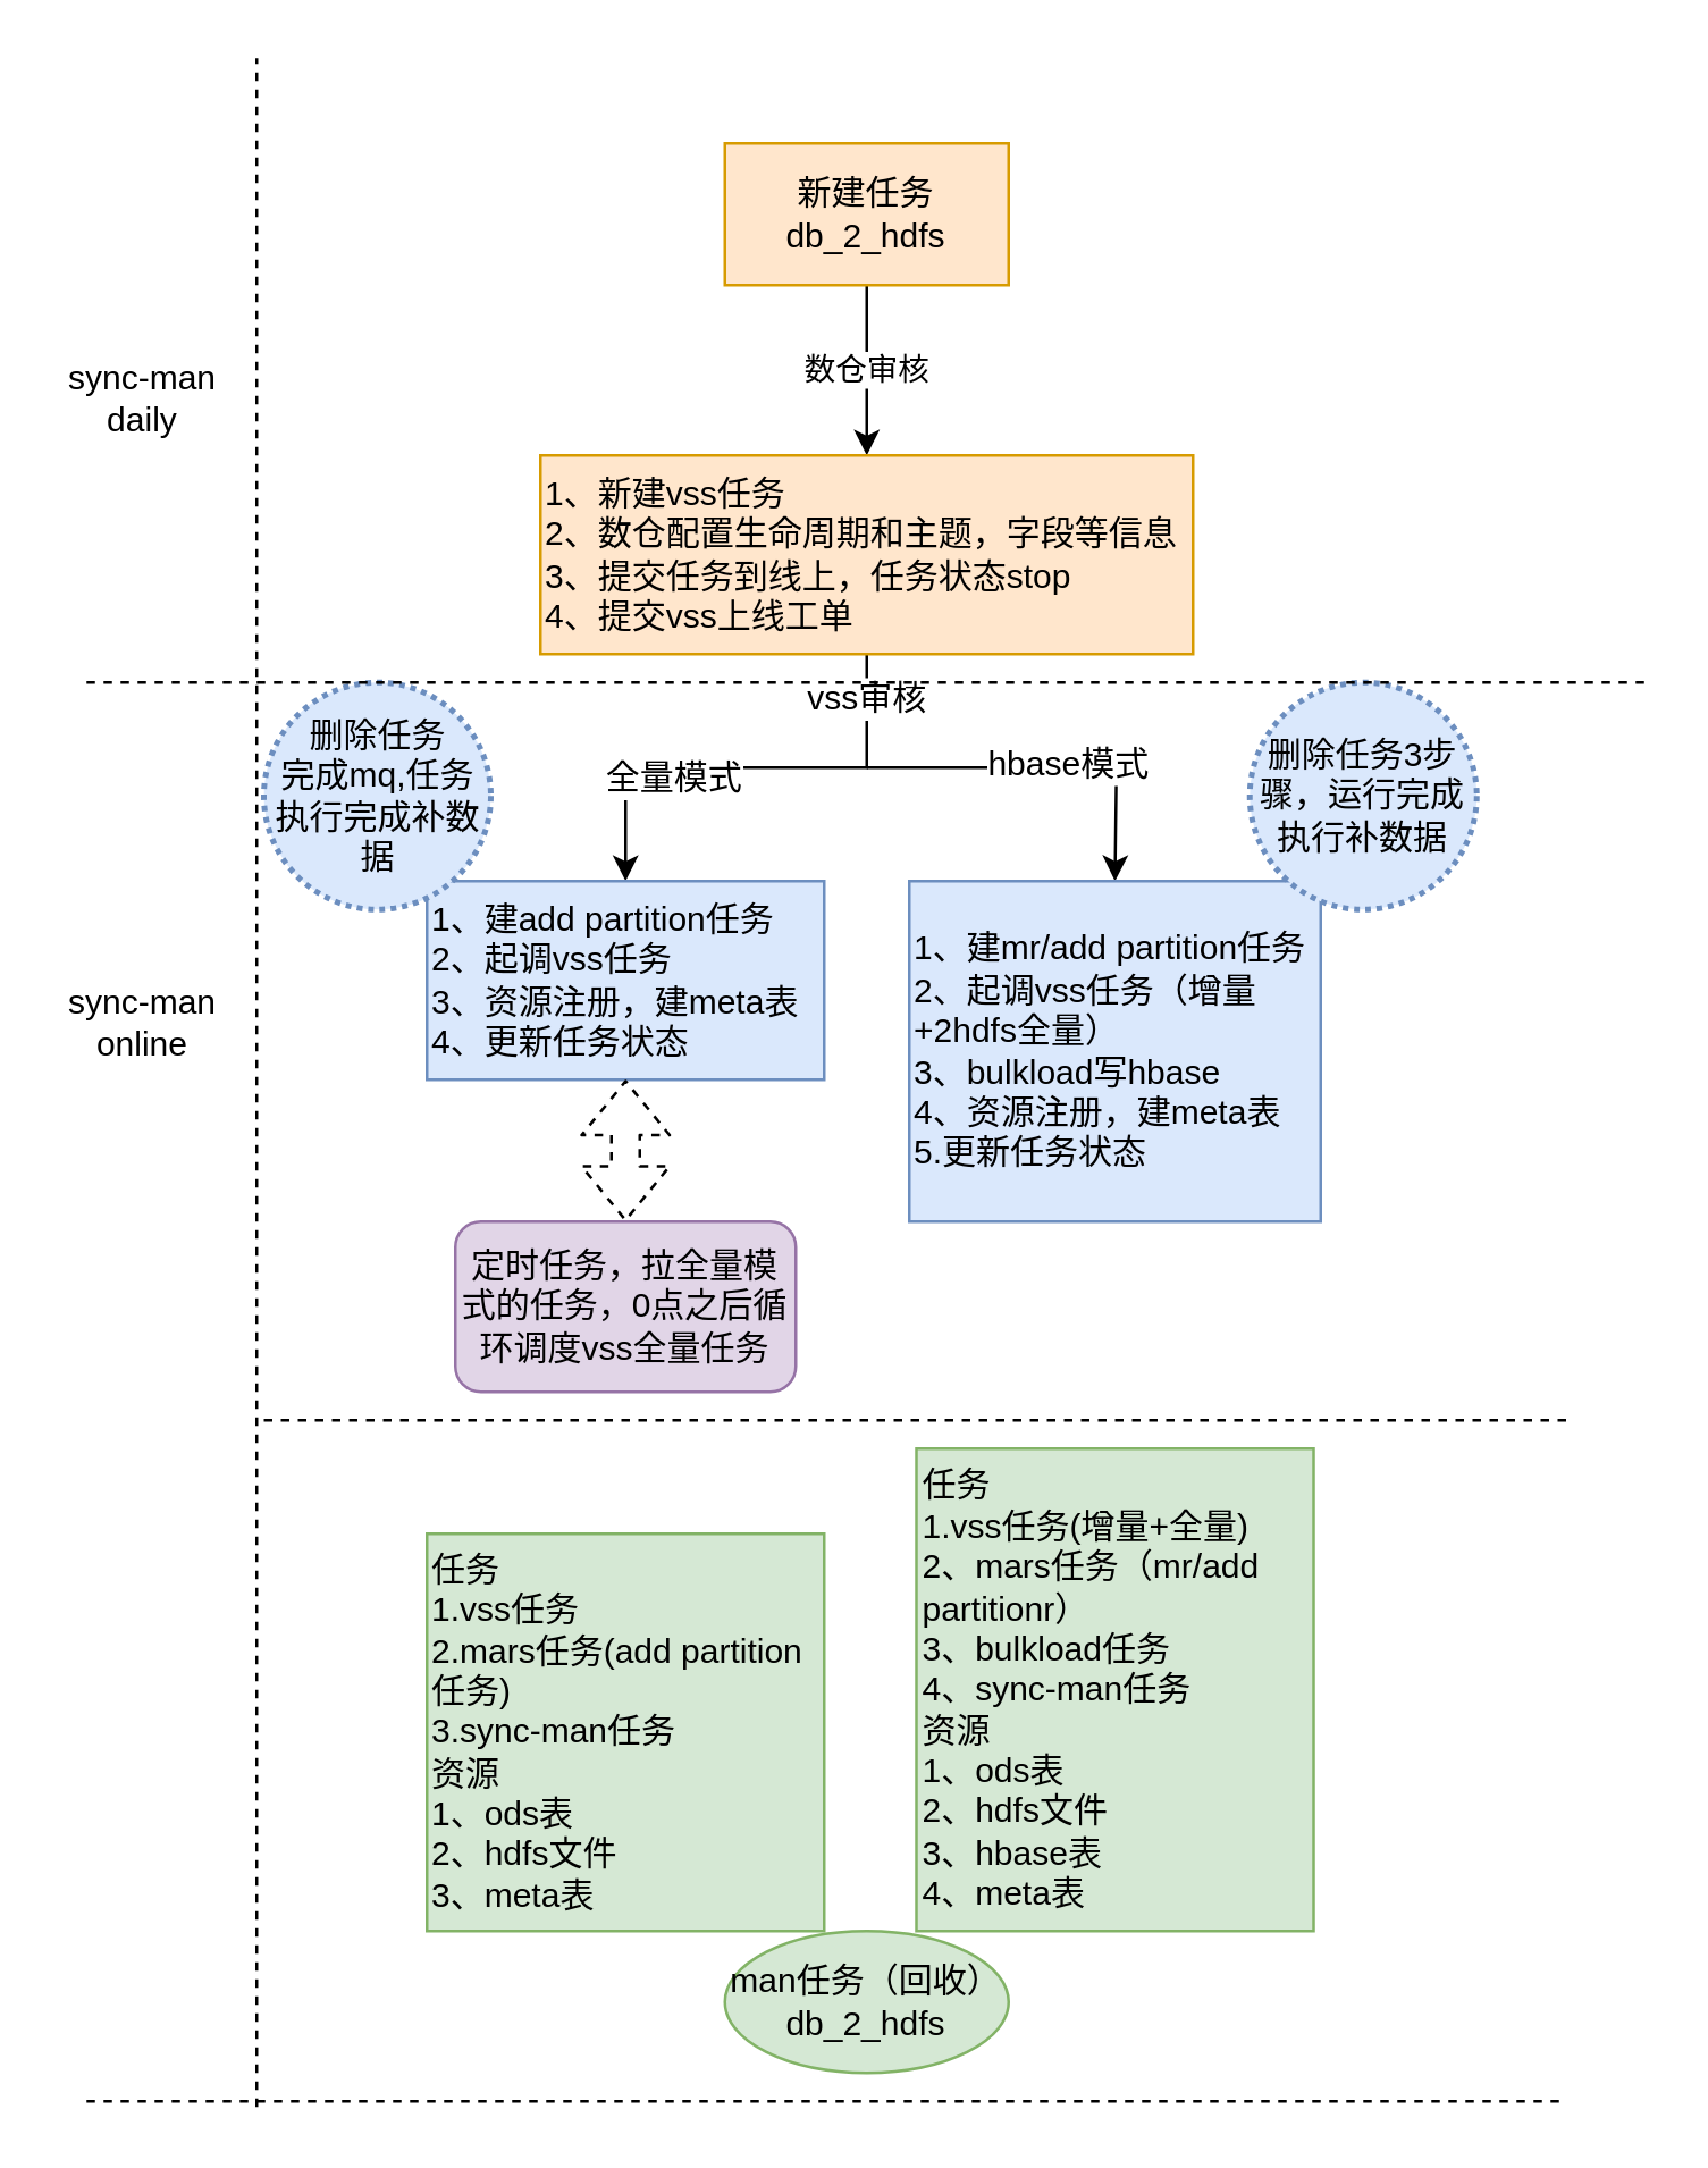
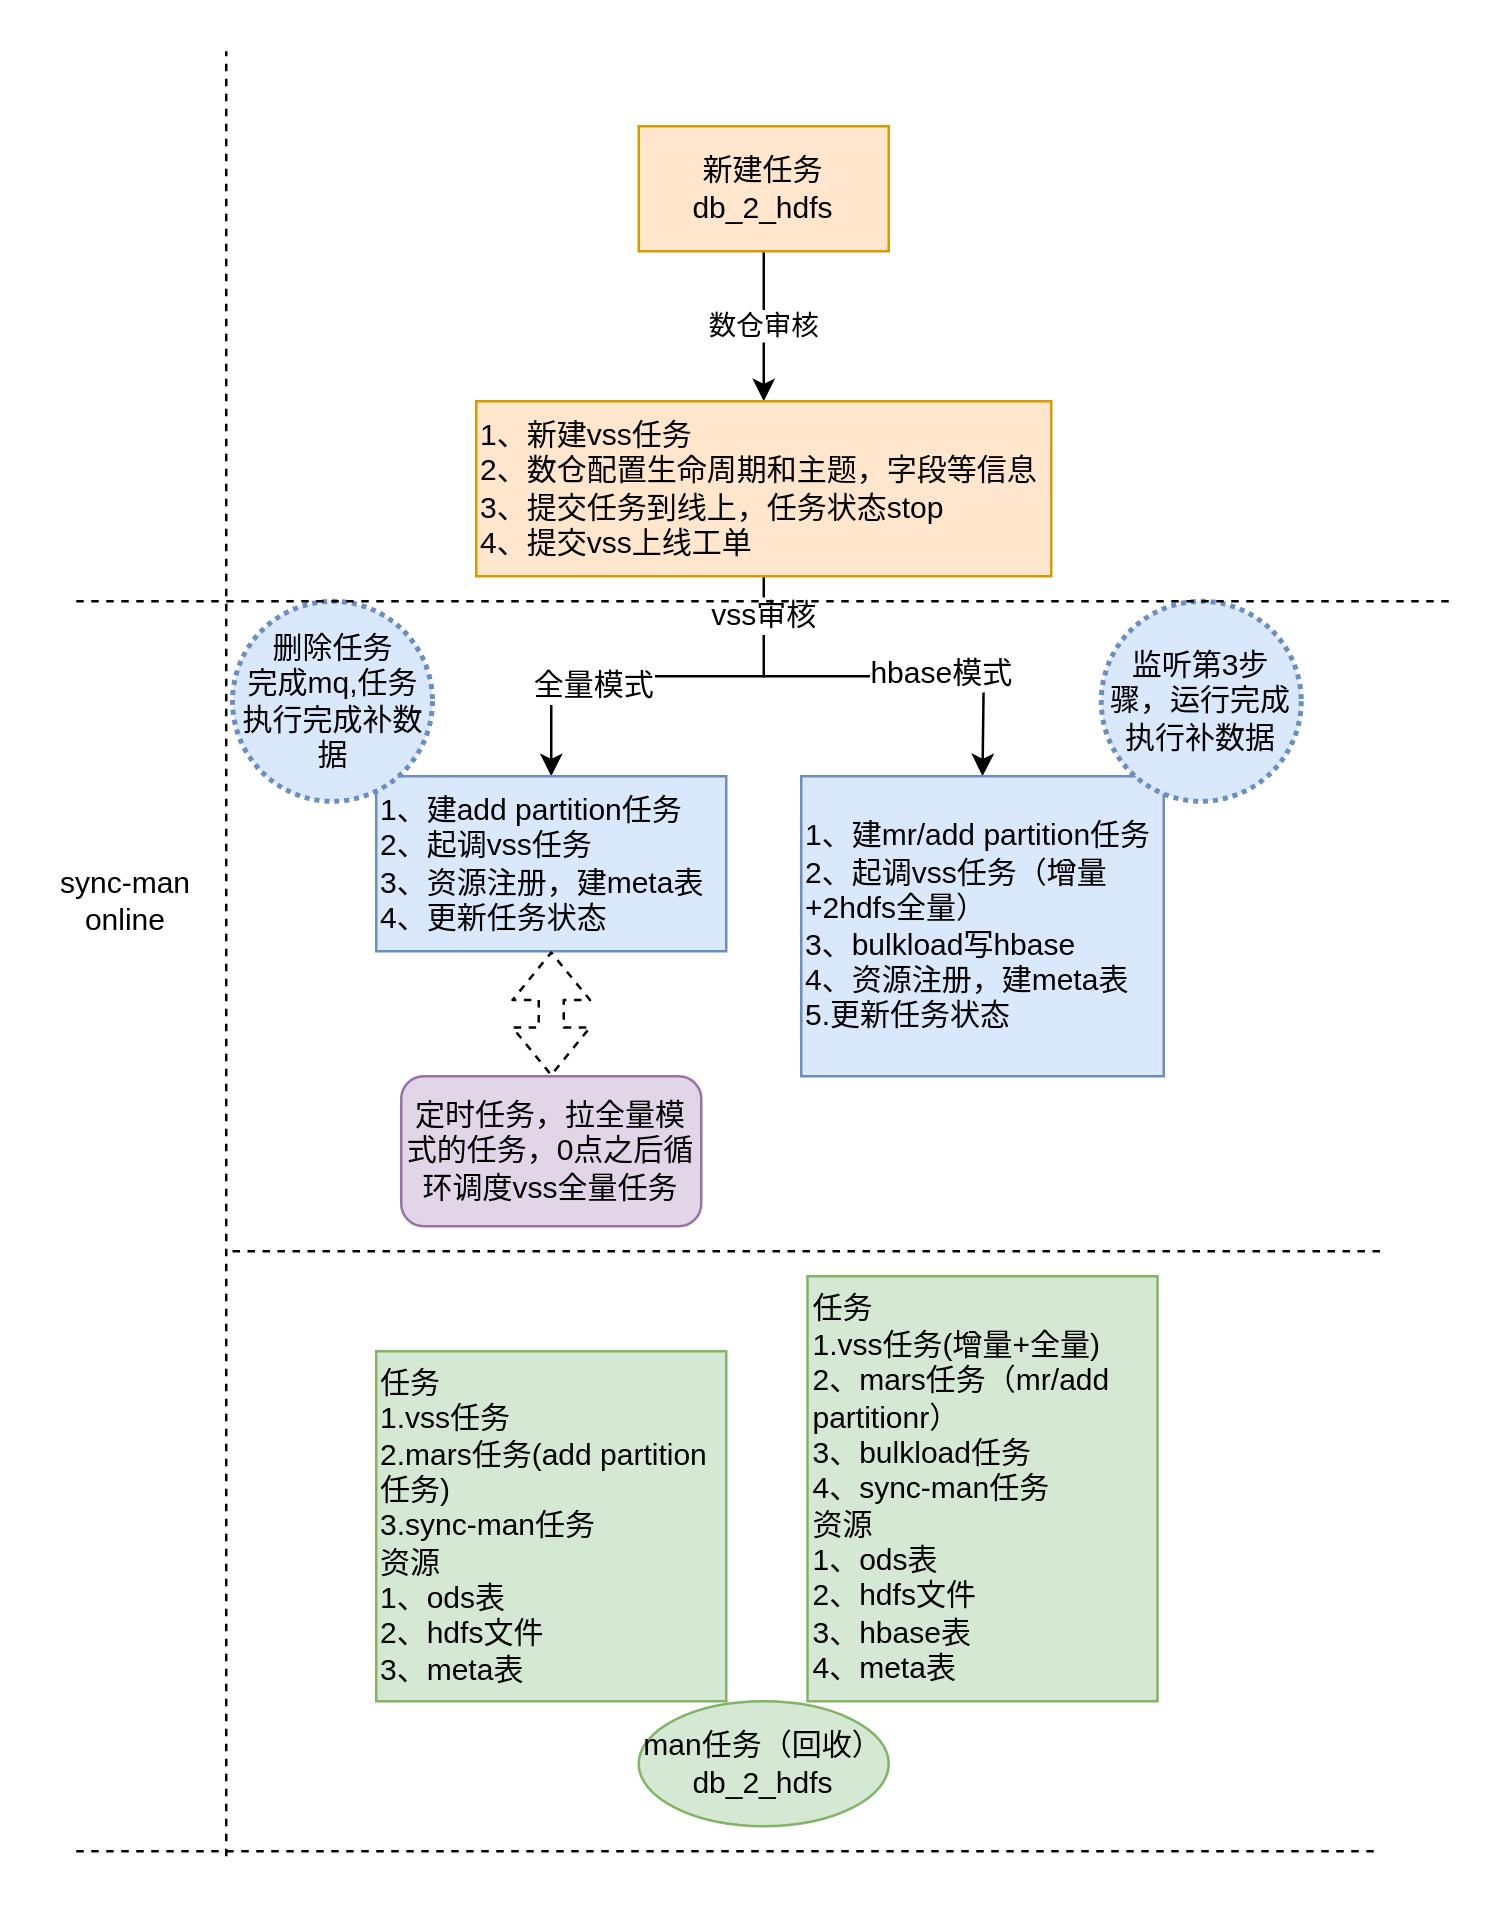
  <mxCell id="0" />
  <mxCell id="1" parent="0" />
  <mxCell id="2" value="数仓审核" style="edgeStyle=orthogonalEdgeStyle;rounded=0;orthogonalLoop=1;jettySize=auto;html=1;" edge="1" parent="1" source="3" target="7"><mxGeometry relative="1" as="geometry" /></mxCell>
  <mxCell id="3" value="新建任务&lt;br&gt;db_2_hdfs" style="whiteSpace=wrap;html=1;fillColor=#ffe6cc;strokeColor=#d79b00;rounded=0;" vertex="1" parent="1"><mxGeometry x="255" y="50" width="100" height="50" as="geometry" /></mxCell>
  <mxCell id="4" value="" style="edgeStyle=orthogonalEdgeStyle;rounded=0;orthogonalLoop=1;jettySize=auto;html=1;" edge="1" parent="1" source="7" target="8"><mxGeometry relative="1" as="geometry" /></mxCell>
  <mxCell id="5" value="vss审核" style="text;html=1;align=center;verticalAlign=middle;resizable=0;points=[];labelBackgroundColor=#ffffff;" vertex="1" connectable="0" parent="4"><mxGeometry x="-0.824" y="-1" relative="1" as="geometry"><mxPoint as="offset" /></mxGeometry></mxCell>
  <mxCell id="6" value="全量模式" style="text;html=1;align=center;verticalAlign=middle;resizable=0;points=[];labelBackgroundColor=#ffffff;" vertex="1" connectable="0" parent="4"><mxGeometry x="0.325" y="3" relative="1" as="geometry"><mxPoint as="offset" /></mxGeometry></mxCell>
  <mxCell id="7" value="1、新建vss任务&lt;br&gt;2、数仓配置生命周期和主题，字段等信息&lt;br&gt;3、提交任务到线上，任务状态stop&lt;br&gt;4、提交vss上线工单" style="rounded=0;whiteSpace=wrap;html=1;fillColor=#ffe6cc;strokeColor=#d79b00;align=left;" vertex="1" parent="1"><mxGeometry x="190" y="160" width="230" height="70" as="geometry" /></mxCell>
  <mxCell id="8" value="1、建add partition任务&lt;br&gt;2、起调vss任务&lt;br&gt;3、资源注册，建meta表&lt;br&gt;4、更新任务状态" style="rounded=0;whiteSpace=wrap;html=1;fillColor=#dae8fc;strokeColor=#6c8ebf;align=left;" vertex="1" parent="1"><mxGeometry x="150" y="310" width="140" height="70" as="geometry" /></mxCell>
  <mxCell id="9" value="" style="endArrow=classic;html=1;rounded=0;entryX=0.5;entryY=0;entryDx=0;entryDy=0;" edge="1" parent="1" target="11"><mxGeometry width="50" height="50" relative="1" as="geometry"><mxPoint x="305" y="270" as="sourcePoint" /><mxPoint x="393" y="298" as="targetPoint" /><Array as="points"><mxPoint x="393" y="270" /></Array></mxGeometry></mxCell>
  <mxCell id="10" value="hbase模式" style="text;html=1;align=center;verticalAlign=middle;resizable=0;points=[];labelBackgroundColor=#ffffff;" vertex="1" connectable="0" parent="9"><mxGeometry x="0.094" y="2" relative="1" as="geometry"><mxPoint as="offset" /></mxGeometry></mxCell>
  <mxCell id="11" value="1、建mr/add partition任务&lt;br&gt;2、起调vss任务（增量+2hdfs全量）&lt;br&gt;3、bulkload写hbase&lt;br&gt;4、资源注册，建meta表&lt;br&gt;5.更新任务状态" style="rounded=0;whiteSpace=wrap;html=1;fillColor=#dae8fc;strokeColor=#6c8ebf;align=left;" vertex="1" parent="1"><mxGeometry x="320" y="310" width="145" height="120" as="geometry" /></mxCell>
  <mxCell id="12" value="定时任务，拉全量模式的任务，0点之后循环调度vss全量任务" style="whiteSpace=wrap;html=1;fillColor=#e1d5e7;strokeColor=#9673a6;rounded=1;" vertex="1" parent="1"><mxGeometry x="160" y="430" width="120" height="60" as="geometry" /></mxCell>
  <mxCell id="13" value="" style="shape=flexArrow;endArrow=classic;startArrow=classic;html=1;dashed=1;entryX=0.5;entryY=1;entryDx=0;entryDy=0;exitX=0.5;exitY=0;exitDx=0;exitDy=0;" edge="1" parent="1" source="12" target="8"><mxGeometry width="50" height="50" relative="1" as="geometry"><mxPoint x="210" y="440" as="sourcePoint" /><mxPoint x="260" y="390" as="targetPoint" /></mxGeometry></mxCell>
- <mxCell id="14" value="删除任务3步骤，运行完成执行补数据" style="ellipse;whiteSpace=wrap;html=1;aspect=fixed;fillColor=#dae8fc;strokeColor=#6c8ebf;dashed=1;strokeWidth=2;dashPattern=1 1;" vertex="1" parent="1"><mxGeometry x="440" y="240" width="80" height="80" as="geometry" /></mxCell>
+ <mxCell id="14" value="监听第3步骤，运行完成执行补数据" style="ellipse;whiteSpace=wrap;html=1;aspect=fixed;fillColor=#dae8fc;strokeColor=#6c8ebf;dashed=1;strokeWidth=2;dashPattern=1 1;" vertex="1" parent="1"><mxGeometry x="440" y="240" width="80" height="80" as="geometry" /></mxCell>
  <mxCell id="15" value="&lt;div&gt;删除任务&lt;/div&gt;&lt;div&gt;完成mq,任务执行完成补数据&lt;/div&gt;" style="ellipse;whiteSpace=wrap;html=1;aspect=fixed;fillColor=#dae8fc;strokeColor=#6c8ebf;dashed=1;dashPattern=1 1;strokeWidth=2;" vertex="1" parent="1"><mxGeometry x="92.5" y="240" width="80" height="80" as="geometry" /></mxCell>
  <mxCell id="16" value="man任务（回收）&lt;br&gt;db_2_hdfs" style="ellipse;whiteSpace=wrap;html=1;fillColor=#d5e8d4;strokeColor=#82b366;" vertex="1" parent="1"><mxGeometry x="255" y="680" width="100" height="50" as="geometry" /></mxCell>
  <mxCell id="17" value="任务&lt;br&gt;1.vss任务&lt;br&gt;2.mars任务(add partition任务)&lt;br&gt;3.sync-man任务&lt;br&gt;资源&lt;br&gt;1、ods表&lt;br&gt;2、hdfs文件&lt;br&gt;3、meta表" style="rounded=0;whiteSpace=wrap;html=1;strokeWidth=1;fillColor=#d5e8d4;align=left;strokeColor=#82b366;" vertex="1" parent="1"><mxGeometry x="150" y="540" width="140" height="140" as="geometry" /></mxCell>
  <mxCell id="18" value="任务&lt;br&gt;1.vss任务(增量+全量)&lt;br&gt;2、mars任务（mr/add partitionr）&lt;br&gt;3、bulkload任务&lt;br&gt;4、sync-man任务&lt;br&gt;资源&lt;br&gt;1、ods表&lt;br&gt;2、hdfs文件&lt;br&gt;3、hbase表&lt;br&gt;4、meta表" style="rounded=0;whiteSpace=wrap;html=1;strokeWidth=1;fillColor=#d5e8d4;align=left;strokeColor=#82b366;" vertex="1" parent="1"><mxGeometry x="322.5" y="510" width="140" height="170" as="geometry" /></mxCell>
  <mxCell id="19" value="" style="endArrow=none;dashed=1;html=1;" edge="1" parent="1"><mxGeometry width="50" height="50" relative="1" as="geometry"><mxPoint x="30" y="240" as="sourcePoint" /><mxPoint x="580" y="240" as="targetPoint" /></mxGeometry></mxCell>
  <mxCell id="20" value="" style="endArrow=none;dashed=1;html=1;" edge="1" parent="1"><mxGeometry width="50" height="50" relative="1" as="geometry"><mxPoint x="92.5" y="500" as="sourcePoint" /><mxPoint x="552.5" y="500" as="targetPoint" /></mxGeometry></mxCell>
  <mxCell id="21" value="" style="endArrow=none;dashed=1;html=1;" edge="1" parent="1"><mxGeometry width="50" height="50" relative="1" as="geometry"><mxPoint x="30" y="740" as="sourcePoint" /><mxPoint x="550" y="740" as="targetPoint" /></mxGeometry></mxCell>
- <mxCell id="22" value="sync-man&lt;br&gt;daily" style="text;html=1;strokeColor=none;fillColor=none;align=center;verticalAlign=middle;whiteSpace=wrap;rounded=0;" vertex="1" parent="1"><mxGeometry x="20" y="130" width="60" height="20" as="geometry" /></mxCell>
  <mxCell id="23" value="sync-man&lt;br&gt;online" style="text;html=1;strokeColor=none;fillColor=none;align=center;verticalAlign=middle;whiteSpace=wrap;rounded=0;" vertex="1" parent="1"><mxGeometry x="20" y="350" width="60" height="20" as="geometry" /></mxCell>
  <mxCell id="24" value="" style="endArrow=none;dashed=1;html=1;" edge="1" parent="1"><mxGeometry width="50" height="50" relative="1" as="geometry"><mxPoint x="90" y="742" as="sourcePoint" /><mxPoint x="90" as="targetPoint" y="20" /></mxGeometry></mxCell>
